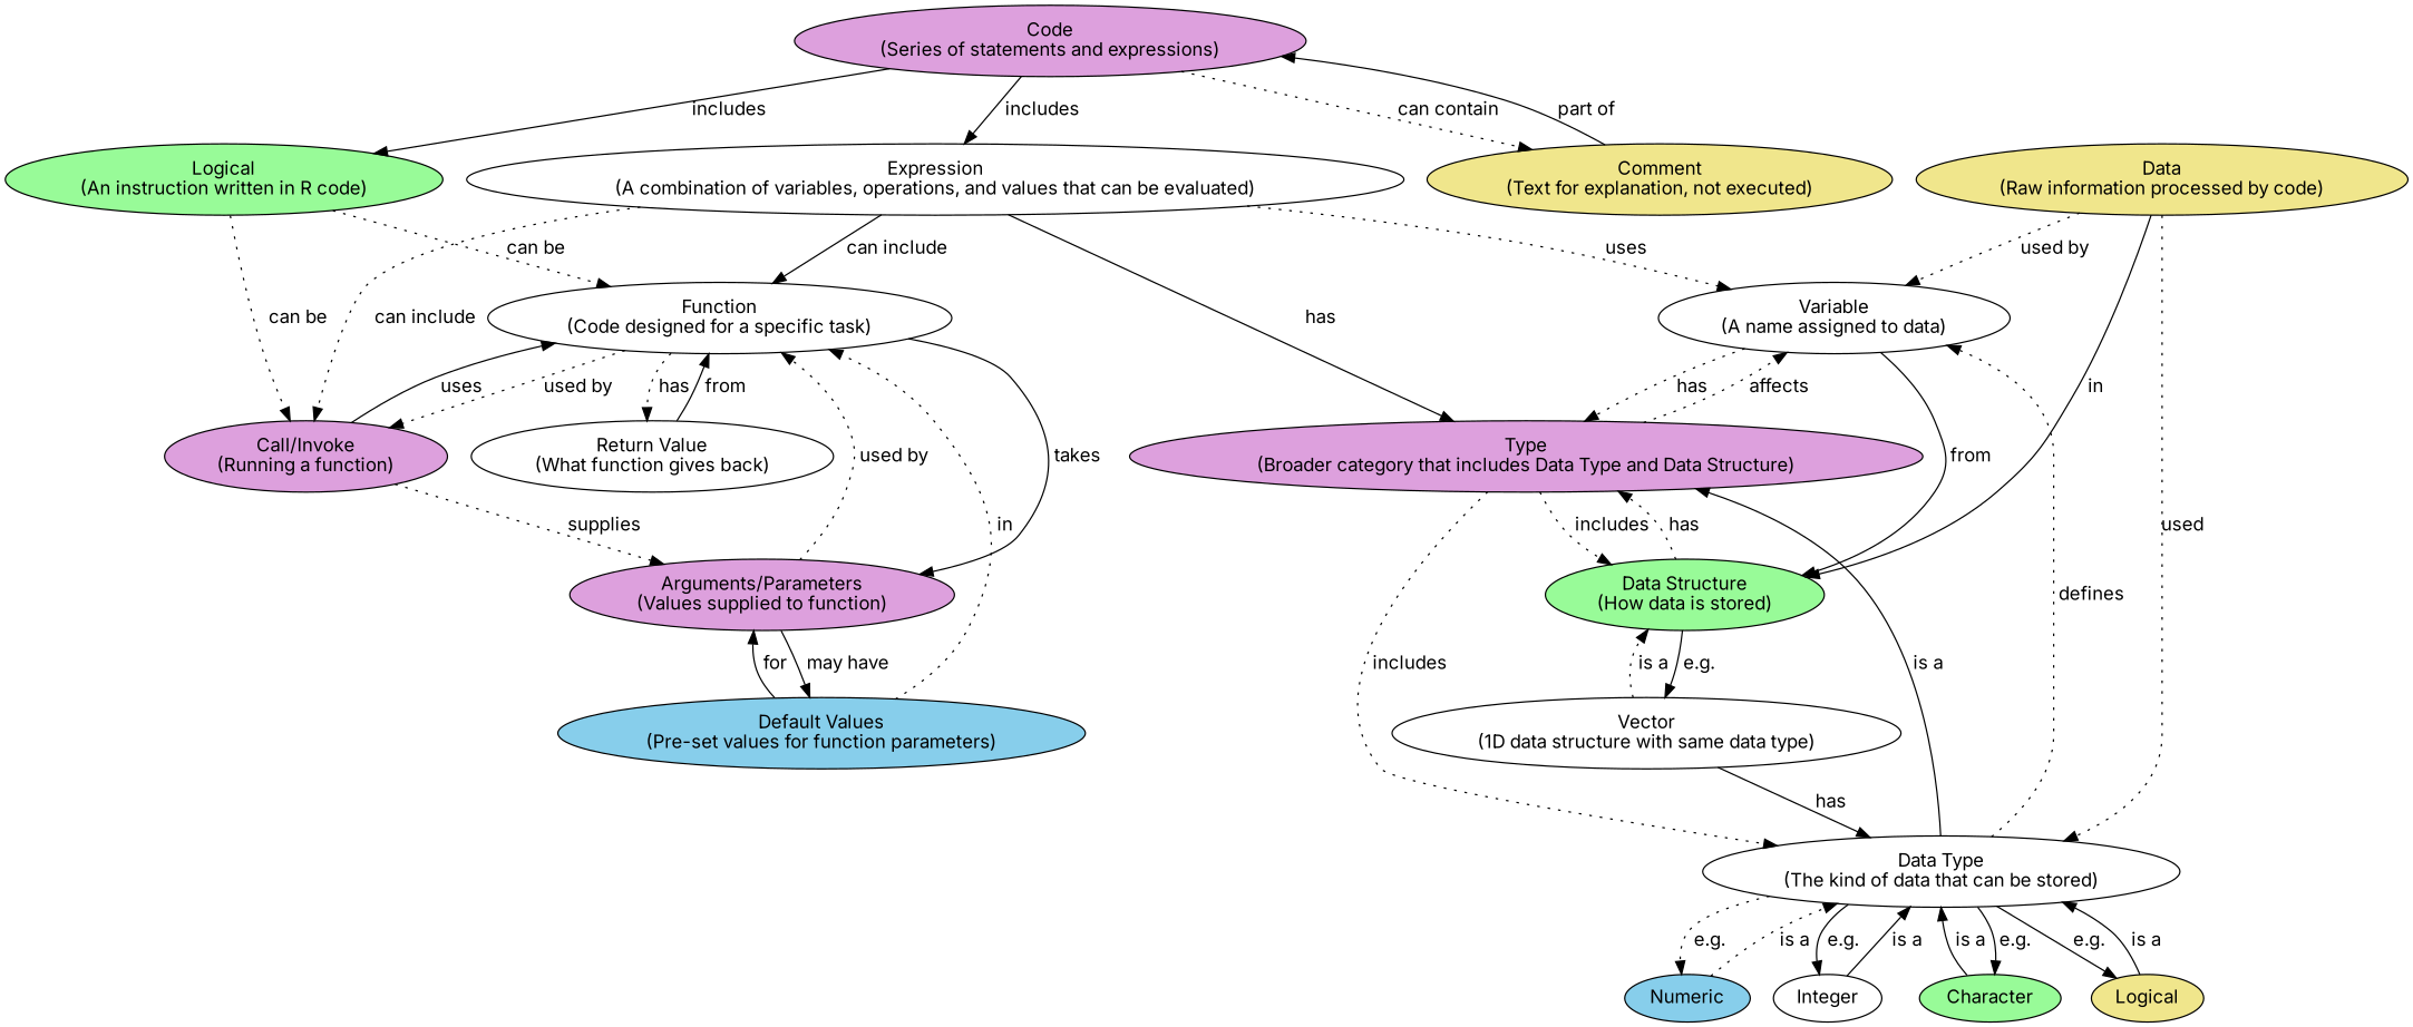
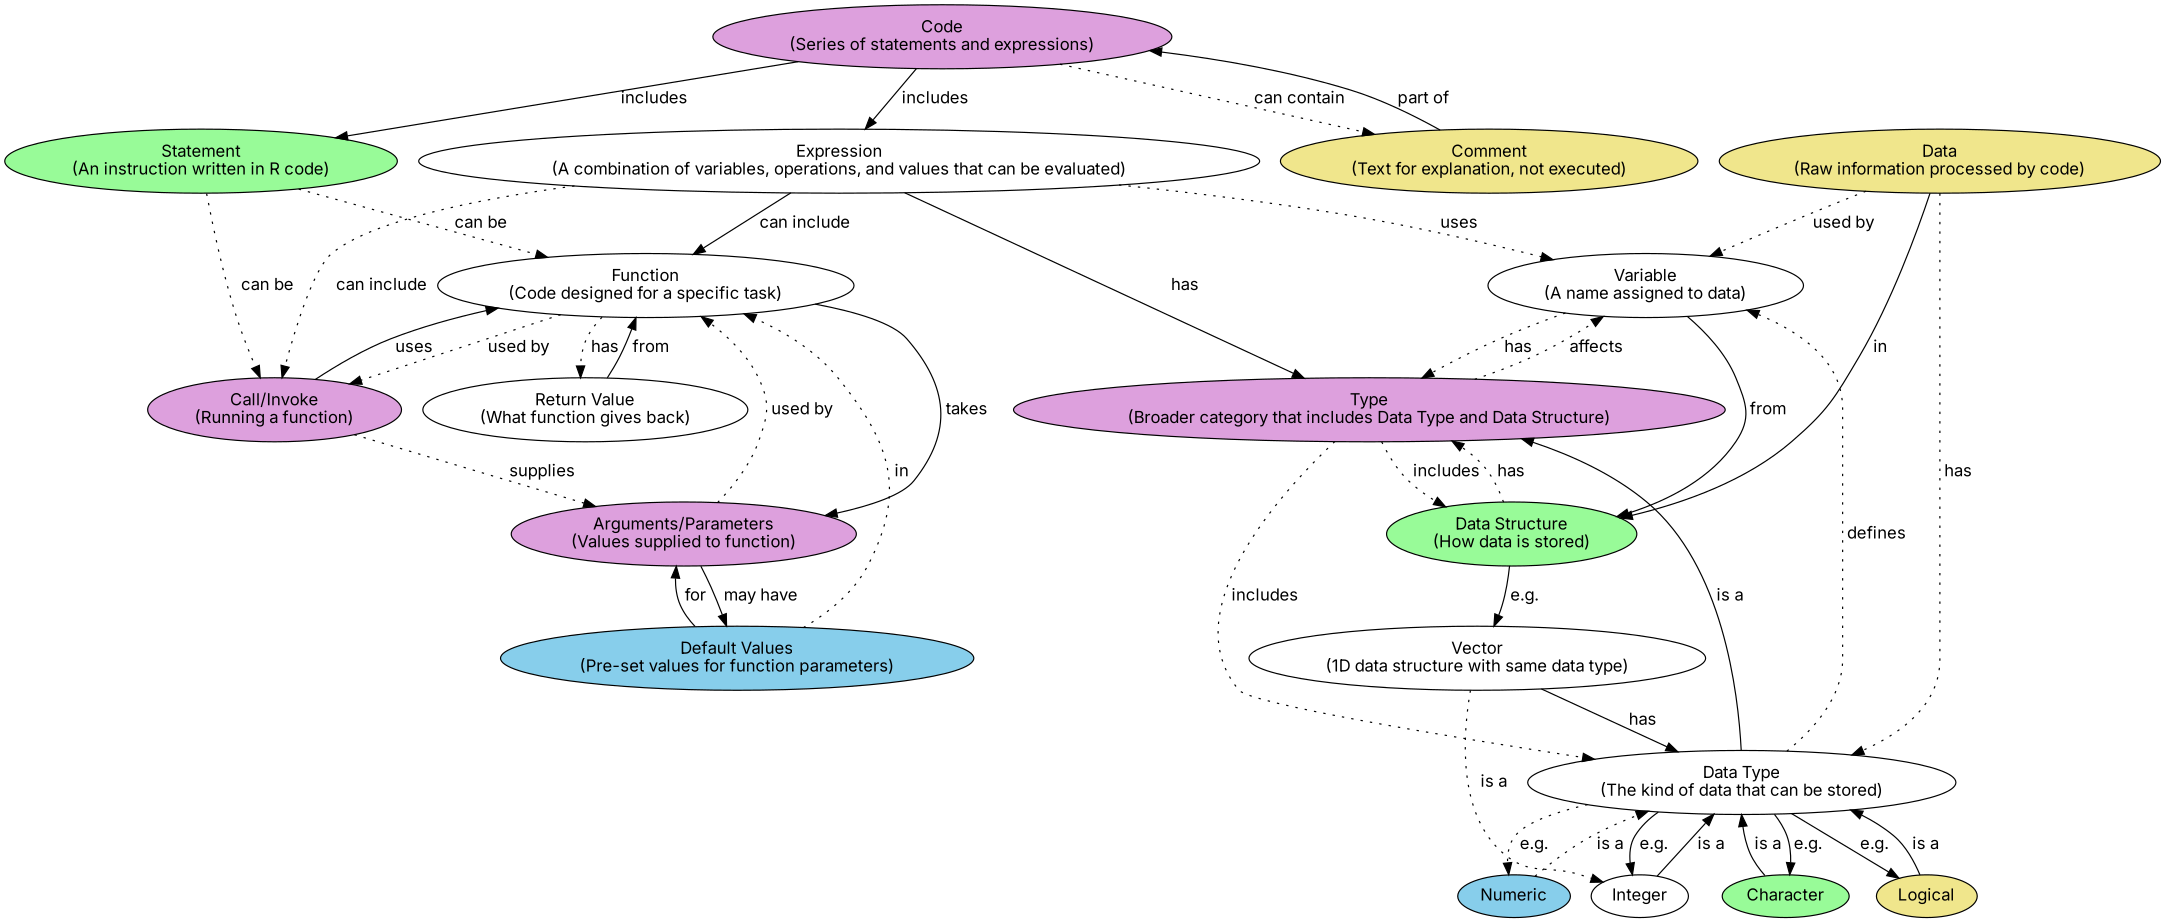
  digraph {
    fontname=Inter
    node [fillcolor=white fontname=Inter shape=ellipse style=filled]
    edge [fontname=Inter style=solid]
    n1 [fillcolor=plum label="Code\n(Series of statements and expressions)"]
-   n2 [fillcolor=palegreen label="Logical\n(An instruction written in R code)"]
+   n2 [fillcolor=palegreen label="Statement\n(An instruction written in R code)"]
    n3 [label="Expression\n(A combination of variables, operations, and values that can be evaluated)"]
    n4 [fillcolor=khaki label="Comment\n(Text for explanation, not executed)"]
    n5 [label="Function\n(Code designed for a specific task)"]
    n6 [fillcolor=plum label="Call/Invoke\n(Running a function)"]
    n7 [label="Variable\n(A name assigned to data)"]
    n8 [fillcolor=plum label="Type\n(Broader category that includes Data Type and Data Structure)"]
    n9 [fillcolor=plum label="Arguments/Parameters\n(Values supplied to function)"]
    n10 [label="Return Value\n(What function gives back)"]
    n11 [fillcolor=palegreen label="Data Structure\n(How data is stored)"]
    n12 [label="Data Type\n(The kind of data that can be stored)"]
    n13 [fillcolor=khaki label="Data\n(Raw information processed by code)"]
    n14 [label="Vector\n(1D data structure with same data type)"]
    n15 [fillcolor=palegreen label=Character]
    n16 [fillcolor=skyblue label=Numeric]
    n17 [label=Integer]
    n18 [fillcolor=khaki label=Logical]
    n19 [fillcolor=skyblue label="Default Values\n(Pre-set values for function parameters)"]
    n1 -> n2 [label=" includes"]
    n1 -> n3 [label=" includes"]
    n1 -> n4 [label=" can contain" style=dotted]
    n2 -> n5 [label=" can be" style=dotted]
    n2 -> n6 [label=" can be" style=dotted]
    n3 -> n5 [label=" can include"]
    n3 -> n6 [label=" can include" style=dotted]
    n3 -> n7 [label=" uses" style=dotted]
    n3 -> n8 [label=" has"]
    n4 -> n1 [label=" part of"]
    n5 -> n6 [label=" used by" style=dotted]
    n5 -> n9 [label=" takes"]
    n5 -> n10 [label=" has" style=dotted]
    n6 -> n5 [label=" uses"]
    n6 -> n9 [label=" supplies" style=dotted]
    n7 -> n8 [label=" has" style=dotted]
    n7 -> n11 [label=" from"]
    n8 -> n7 [label=" affects" style=dotted]
    n8 -> n11 [label=" includes" style=dotted]
    n8 -> n12 [label=" includes" style=dotted]
    n9 -> n5 [label=" used by" style=dotted]
    n9 -> n19 [label=" may have"]
    n10 -> n5 [label=" from"]
    n11 -> n8 [label=" has" style=dotted]
    n11 -> n14 [label=" e.g."]
    n12 -> n7 [label=" defines" style=dotted]
    n12 -> n8 [label=" is a"]
    n12 -> n15 [label=" e.g."]
    n12 -> n16 [label=" e.g." style=dotted]
    n12 -> n17 [label=" e.g."]
    n12 -> n18 [label=" e.g."]
    n13 -> n7 [label=" used by" style=dotted]
    n13 -> n11 [label=" in"]
-   n13 -> n12 [label=" used" style=dotted]
-   n14 -> n11 [label=" is a" style=dotted]
+   n13 -> n12 [label=" has" style=dotted]
+   n14 -> n17 [label=" is a" style=dotted]
    n14 -> n12 [label=" has"]
    n15 -> n12 [label=" is a"]
    n16 -> n12 [label=" is a" style=dotted]
    n17 -> n12 [label=" is a"]
    n18 -> n12 [label=" is a"]
    n19 -> n5 [label=" in" style=dotted]
    n19 -> n9 [label=" for"]
  }
